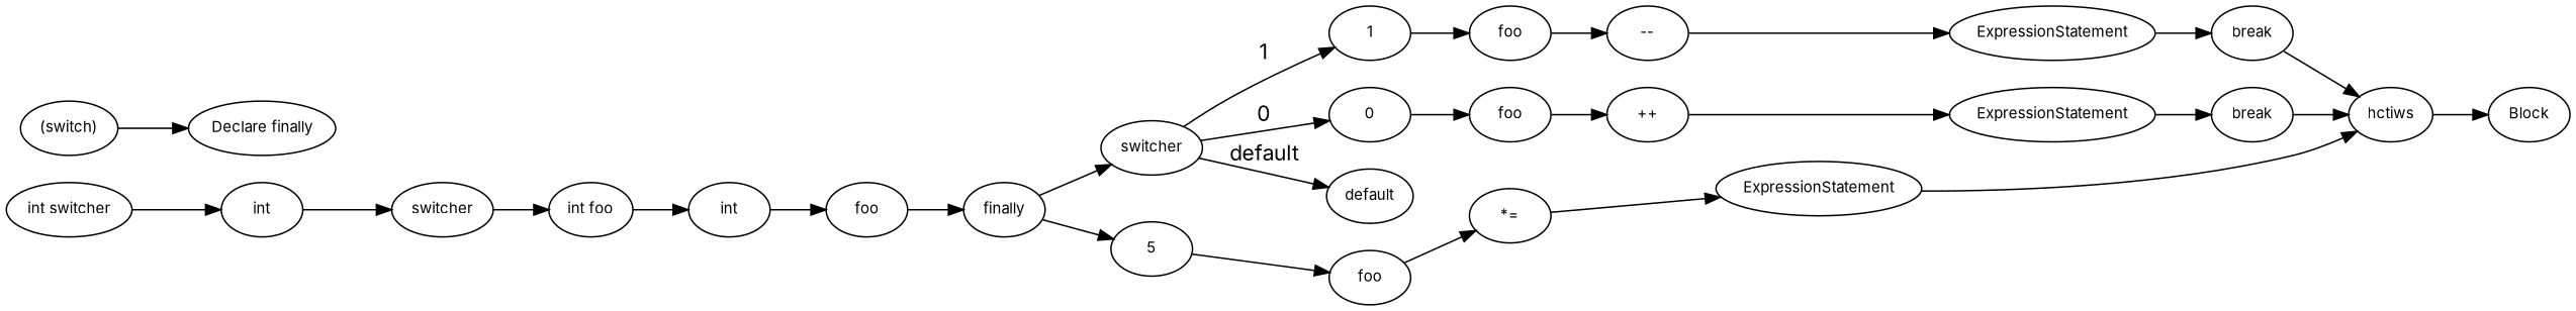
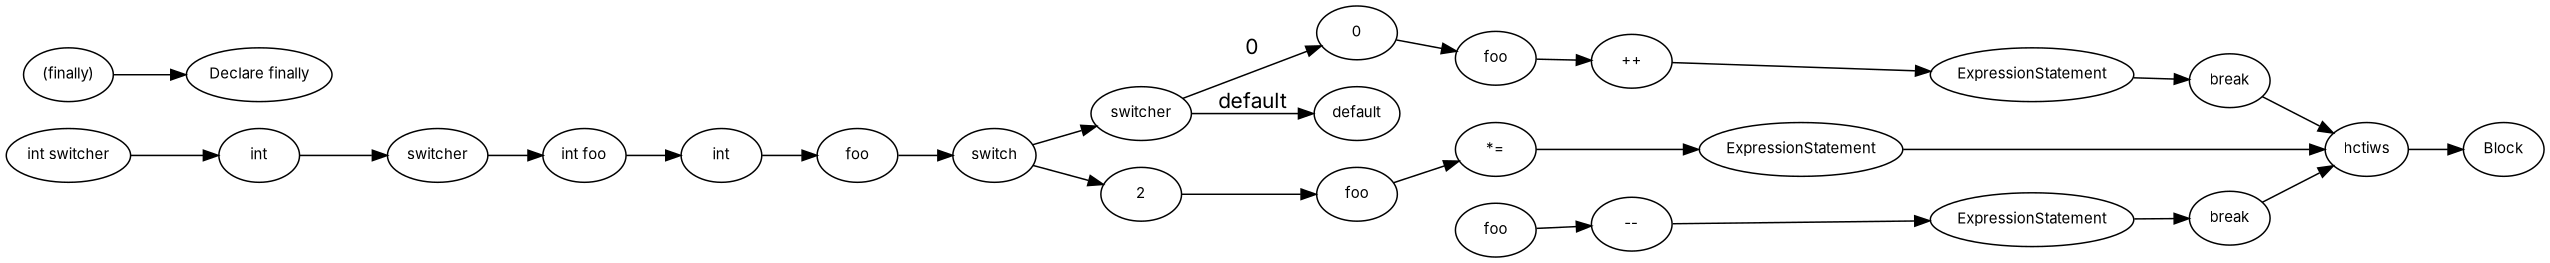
  digraph {
    fontname=Inter
    rankdir=LR
    node [fontname=Inter fontsize=10]
    edge [fontname=Inter]
    n1 [label=ExpressionStatement]
    n2 [label=break]
    n3 [label=hctiws]
-   n4 [label=1]
    n5 [label=foo]
    n6 [label="--"]
    n7 [label=break]
    n8 [label=Block]
    n9 [label=foo]
    n10 [label="++"]
    n11 [label=ExpressionStatement]
    n12 [label=0]
    n13 [label=switcher]
    n14 [label=default]
-   n15 [label=finally]
-   n16 [label=5]
+   n15 [label=switch]
+   n16 [label=2]
    n17 [label=foo]
-   n18 [label="(switch)"]
+   n18 [label="(finally)"]
    n19 [label="Declare finally"]
    n20 [label=int]
    n21 [label=foo]
    n22 [label="*="]
    n23 [label="int foo"]
    n24 [label=ExpressionStatement]
    n25 [label=switcher]
    n26 [label=int]
    n27 [label="int switcher"]
    n1 -> n2
    n2 -> n3
    n3 -> n8
-   n4 -> n5
    n5 -> n6
    n6 -> n1
    n7 -> n3
    n9 -> n10
    n10 -> n11
    n11 -> n7
    n12 -> n9
-   n13 -> n4 [label=1]
    n13 -> n12 [label=0]
    n13 -> n14 [label=default]
    n15 -> n13
    n15 -> n16
    n16 -> n21
    n17 -> n15
    n18 -> n19
    n20 -> n17
    n21 -> n22
    n22 -> n24
    n23 -> n20
    n24 -> n3
    n25 -> n23
    n26 -> n25
    n27 -> n26
  }
